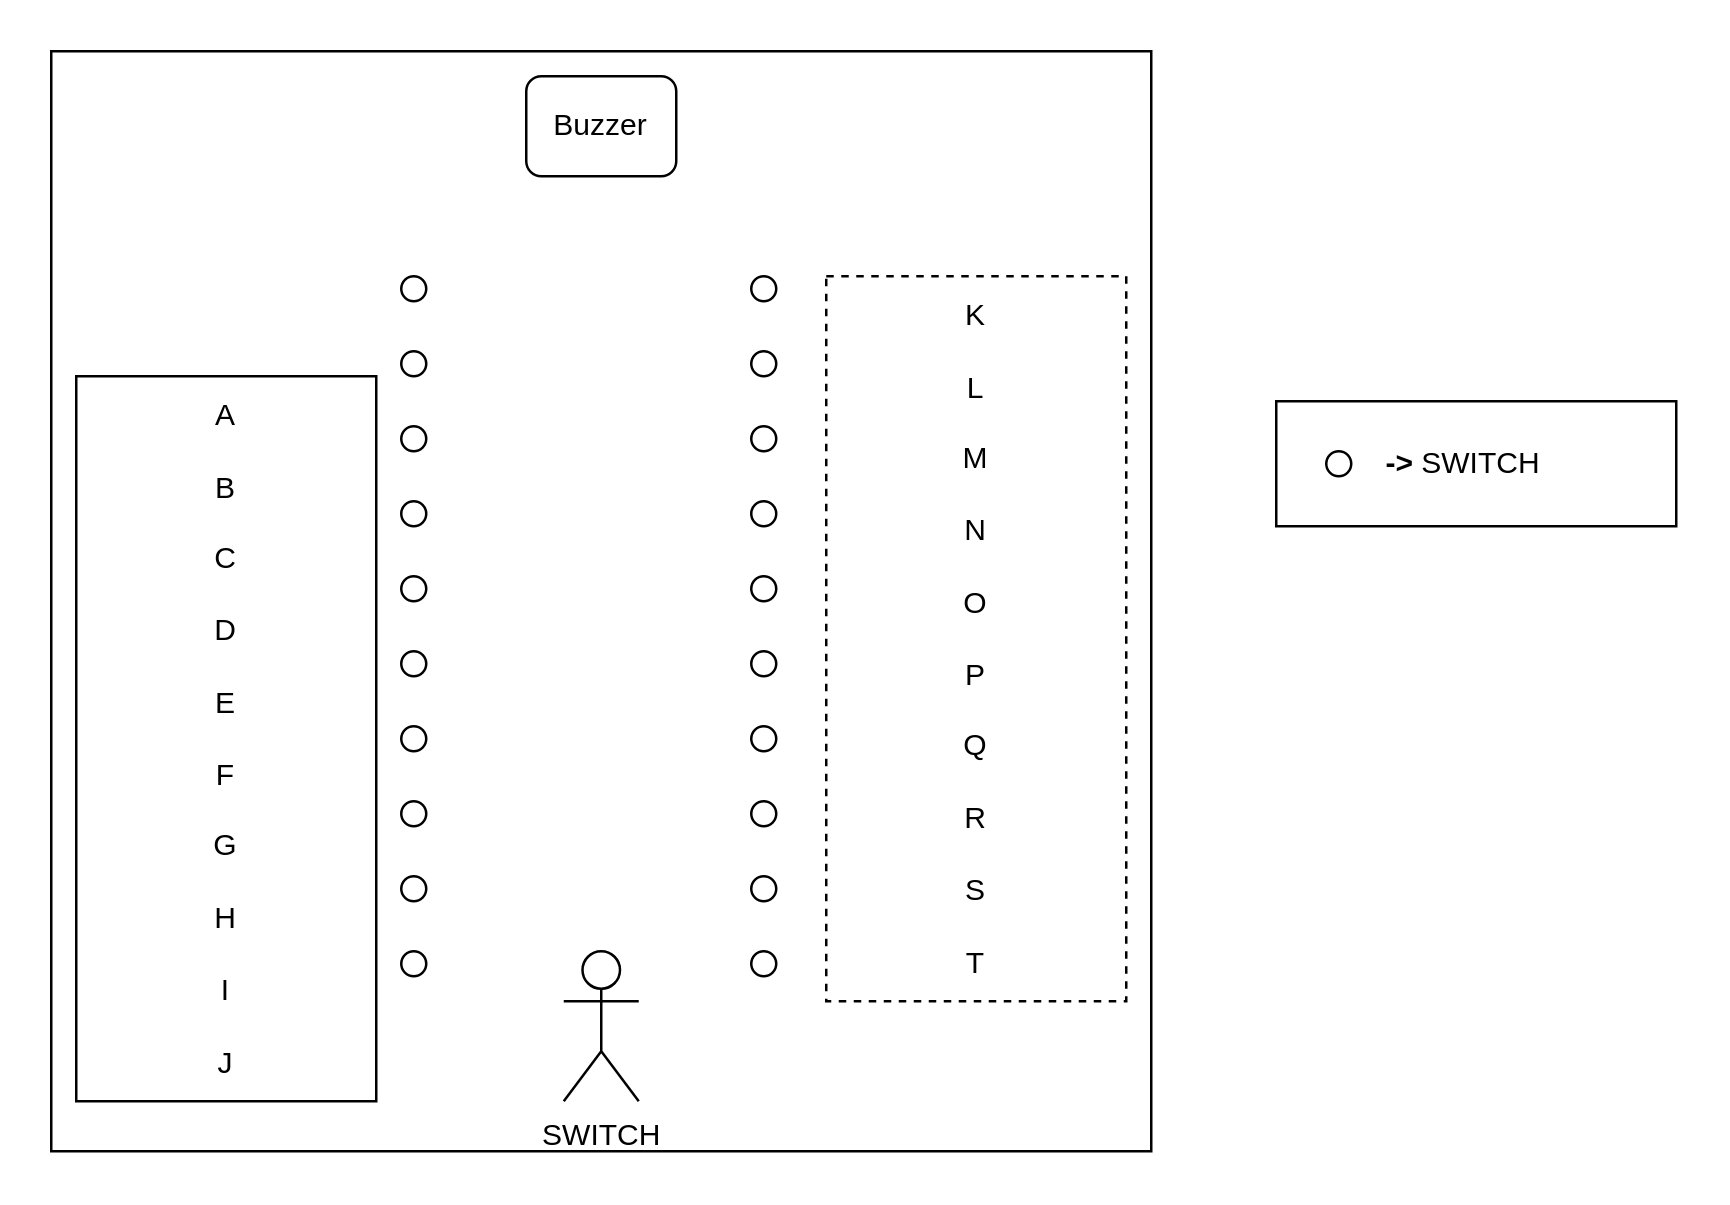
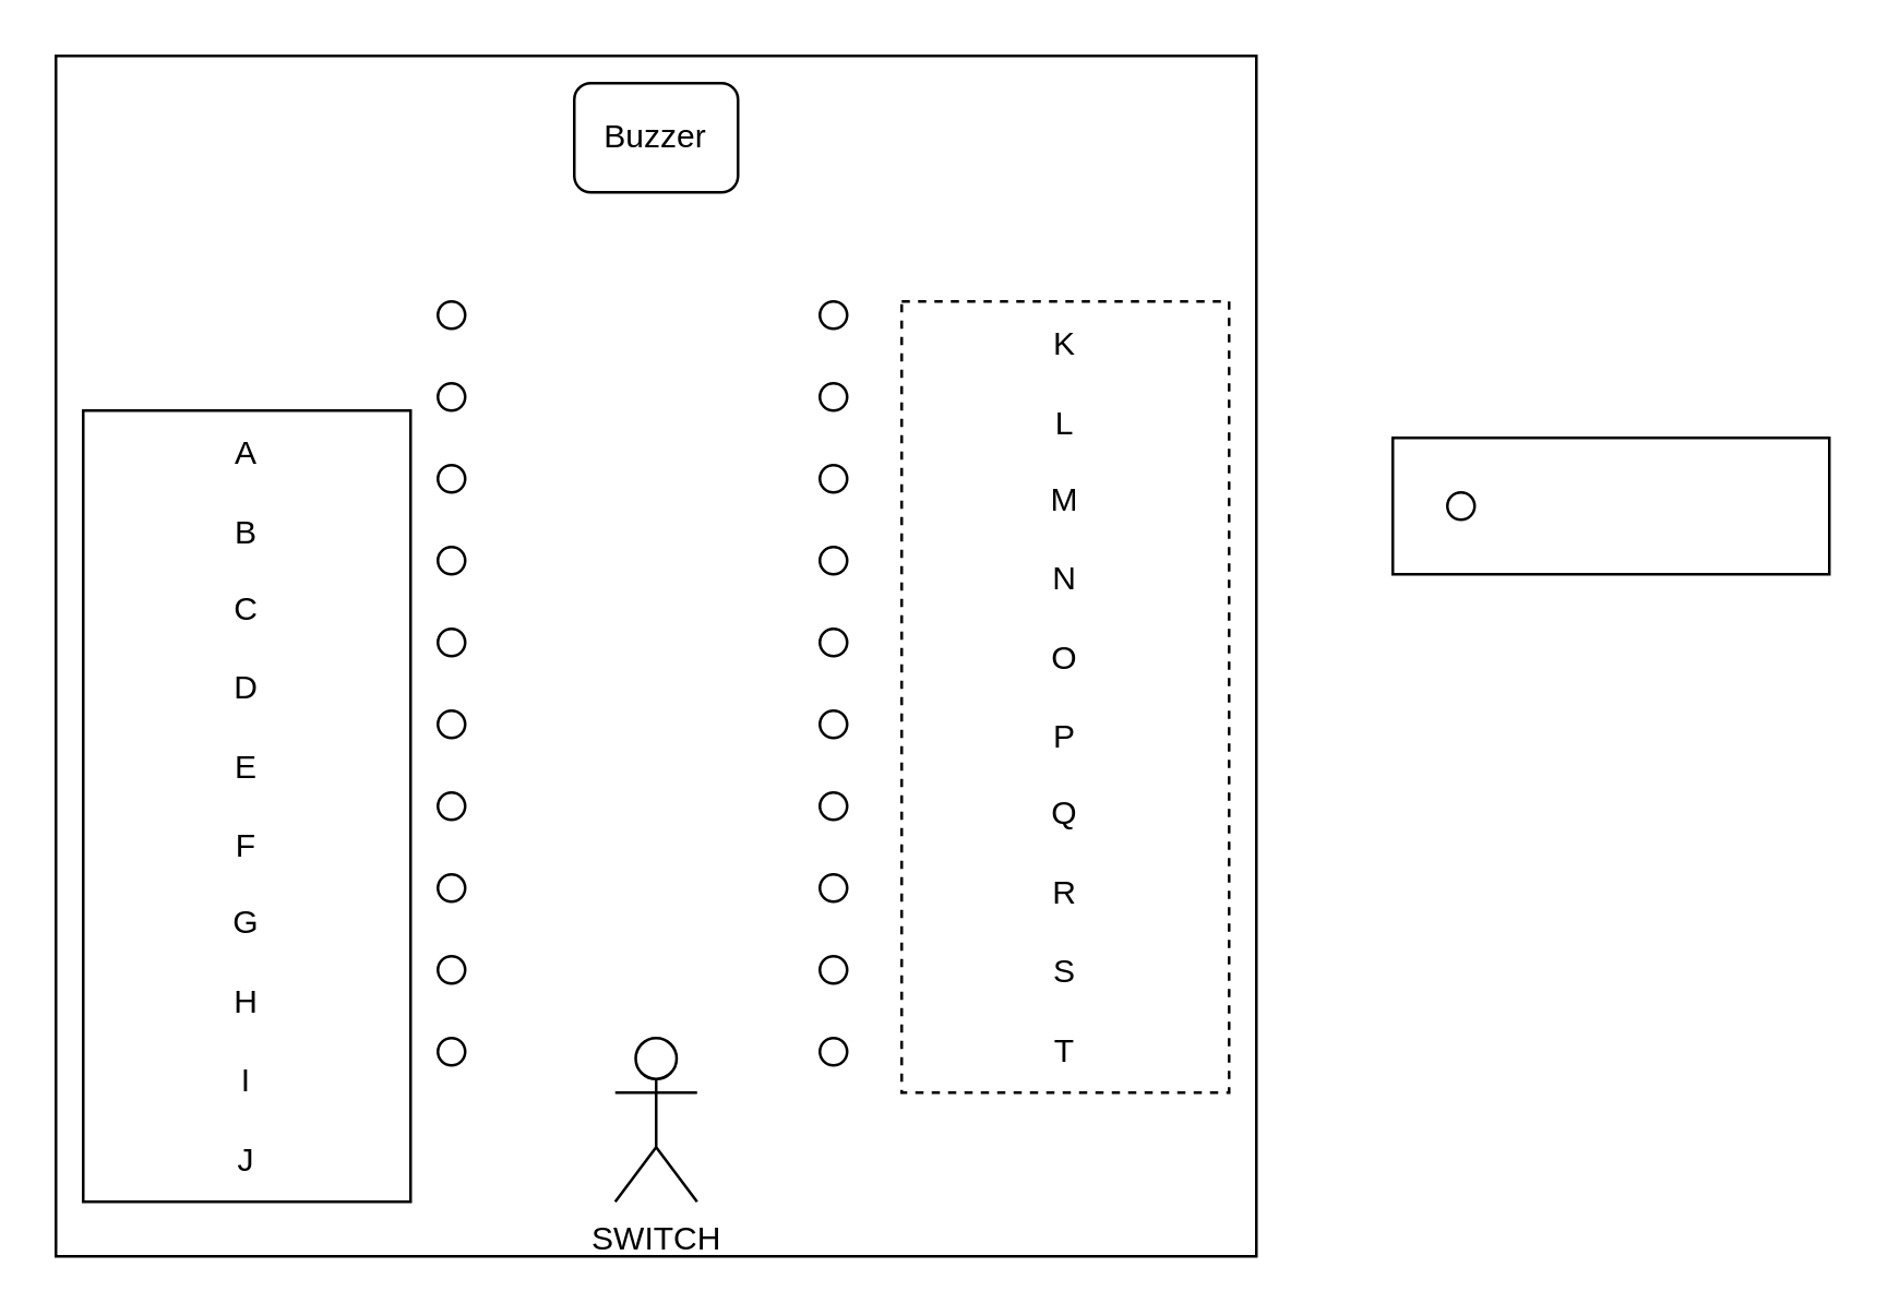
  <mxCell id="0" />
  <mxCell id="1" parent="0" />
  <mxCell id="2" value="" style="whiteSpace=wrap;html=1;aspect=fixed;" vertex="1" parent="1"><mxGeometry x="20" y="20" width="440" height="440" as="geometry" /></mxCell>
  <mxCell id="3" value="Buzzer" style="whiteSpace=wrap;html=1;rounded=1;" vertex="1" parent="1"><mxGeometry x="210" y="30" width="60" height="40" as="geometry" /></mxCell>
  <mxCell id="4" value="" style="ellipse;whiteSpace=wrap;html=1;aspect=fixed;" vertex="1" parent="1"><mxGeometry x="160" y="110" width="10" height="10" as="geometry" /></mxCell>
  <mxCell id="5" value="" style="ellipse;whiteSpace=wrap;html=1;aspect=fixed;" vertex="1" parent="1"><mxGeometry x="300" y="110" width="10" height="10" as="geometry" /></mxCell>
  <mxCell id="6" value="" style="ellipse;whiteSpace=wrap;html=1;aspect=fixed;" vertex="1" parent="1"><mxGeometry x="160" y="140" width="10" height="10" as="geometry" /></mxCell>
  <mxCell id="7" value="" style="ellipse;whiteSpace=wrap;html=1;aspect=fixed;" vertex="1" parent="1"><mxGeometry x="160" y="170" width="10" height="10" as="geometry" /></mxCell>
  <mxCell id="8" value="" style="ellipse;whiteSpace=wrap;html=1;aspect=fixed;" vertex="1" parent="1"><mxGeometry x="160" y="200" width="10" height="10" as="geometry" /></mxCell>
  <mxCell id="9" value="" style="ellipse;whiteSpace=wrap;html=1;aspect=fixed;" vertex="1" parent="1"><mxGeometry x="160" y="230" width="10" height="10" as="geometry" /></mxCell>
  <mxCell id="10" value="" style="ellipse;whiteSpace=wrap;html=1;aspect=fixed;" vertex="1" parent="1"><mxGeometry x="160" y="260" width="10" height="10" as="geometry" /></mxCell>
  <mxCell id="11" value="" style="ellipse;whiteSpace=wrap;html=1;aspect=fixed;" vertex="1" parent="1"><mxGeometry x="160" y="290" width="10" height="10" as="geometry" /></mxCell>
  <mxCell id="12" value="" style="ellipse;whiteSpace=wrap;html=1;aspect=fixed;" vertex="1" parent="1"><mxGeometry x="160" y="320" width="10" height="10" as="geometry" /></mxCell>
  <mxCell id="13" value="" style="ellipse;whiteSpace=wrap;html=1;aspect=fixed;" vertex="1" parent="1"><mxGeometry x="160" y="350" width="10" height="10" as="geometry" /></mxCell>
  <mxCell id="14" value="" style="ellipse;whiteSpace=wrap;html=1;aspect=fixed;" vertex="1" parent="1"><mxGeometry x="160" y="380" width="10" height="10" as="geometry" /></mxCell>
  <mxCell id="15" value="" style="ellipse;whiteSpace=wrap;html=1;aspect=fixed;" vertex="1" parent="1"><mxGeometry x="300" y="140" width="10" height="10" as="geometry" /></mxCell>
  <mxCell id="16" value="" style="ellipse;whiteSpace=wrap;html=1;aspect=fixed;" vertex="1" parent="1"><mxGeometry x="300" y="170" width="10" height="10" as="geometry" /></mxCell>
  <mxCell id="17" value="" style="ellipse;whiteSpace=wrap;html=1;aspect=fixed;" vertex="1" parent="1"><mxGeometry x="300" y="200" width="10" height="10" as="geometry" /></mxCell>
  <mxCell id="18" value="" style="ellipse;whiteSpace=wrap;html=1;aspect=fixed;" vertex="1" parent="1"><mxGeometry x="300" y="230" width="10" height="10" as="geometry" /></mxCell>
  <mxCell id="19" value="" style="ellipse;whiteSpace=wrap;html=1;aspect=fixed;" vertex="1" parent="1"><mxGeometry x="300" y="260" width="10" height="10" as="geometry" /></mxCell>
  <mxCell id="20" value="" style="ellipse;whiteSpace=wrap;html=1;aspect=fixed;" vertex="1" parent="1"><mxGeometry x="300" y="290" width="10" height="10" as="geometry" /></mxCell>
  <mxCell id="21" value="" style="ellipse;whiteSpace=wrap;html=1;aspect=fixed;" vertex="1" parent="1"><mxGeometry x="300" y="320" width="10" height="10" as="geometry" /></mxCell>
  <mxCell id="22" value="" style="ellipse;whiteSpace=wrap;html=1;aspect=fixed;" vertex="1" parent="1"><mxGeometry x="300" y="350" width="10" height="10" as="geometry" /></mxCell>
  <mxCell id="23" value="" style="ellipse;whiteSpace=wrap;html=1;aspect=fixed;" vertex="1" parent="1"><mxGeometry x="300" y="380" width="10" height="10" as="geometry" /></mxCell>
  <mxCell id="24" value="A&lt;br&gt;&lt;br&gt;B&lt;br&gt;&lt;br&gt;C&lt;br&gt;&lt;br&gt;D&lt;br&gt;&lt;br&gt;E&lt;br&gt;&lt;br&gt;F&lt;br&gt;&lt;br&gt;G&lt;br&gt;&lt;br&gt;H&lt;br&gt;&lt;br&gt;I&lt;br&gt;&lt;br&gt;J" style="rounded=0;whiteSpace=wrap;html=1;" vertex="1" parent="1"><mxGeometry x="30" y="150" width="120" height="290" as="geometry" /></mxCell>
  <mxCell id="25" value="K&lt;br&gt;&lt;br&gt;L&lt;br&gt;&lt;br&gt;M&lt;br&gt;&lt;br&gt;N&lt;br&gt;&lt;br&gt;O&lt;br&gt;&lt;br&gt;P&lt;br&gt;&lt;br&gt;Q&lt;br&gt;&lt;br&gt;R&lt;br&gt;&lt;br&gt;S&lt;br&gt;&lt;br&gt;T" style="rounded=0;whiteSpace=wrap;html=1;dashed=1;" vertex="1" parent="1"><mxGeometry x="330" y="110" width="120" height="290" as="geometry" /></mxCell>
  <mxCell id="26" value="SWITCH&lt;br&gt;" style="shape=umlActor;verticalLabelPosition=bottom;verticalAlign=top;html=1;outlineConnect=0;" vertex="1" parent="1"><mxGeometry x="225" y="380" width="30" height="60" as="geometry" /></mxCell>
  <mxCell id="27" value="" style="rounded=0;whiteSpace=wrap;html=1;" vertex="1" parent="1"><mxGeometry x="510" y="160" width="160" height="50" as="geometry" /></mxCell>
  <mxCell id="28" value="" style="ellipse;whiteSpace=wrap;html=1;aspect=fixed;" vertex="1" parent="1"><mxGeometry x="530" y="180" width="10" height="10" as="geometry" /></mxCell>
- <mxCell id="29" value="&lt;b&gt;-&amp;gt;&lt;/b&gt; SWITCH" style="text;html=1;strokeColor=none;fillColor=none;align=center;verticalAlign=middle;whiteSpace=wrap;rounded=0;" vertex="1" parent="1"><mxGeometry x="540" y="170" width="90" height="30" as="geometry" /></mxCell>
